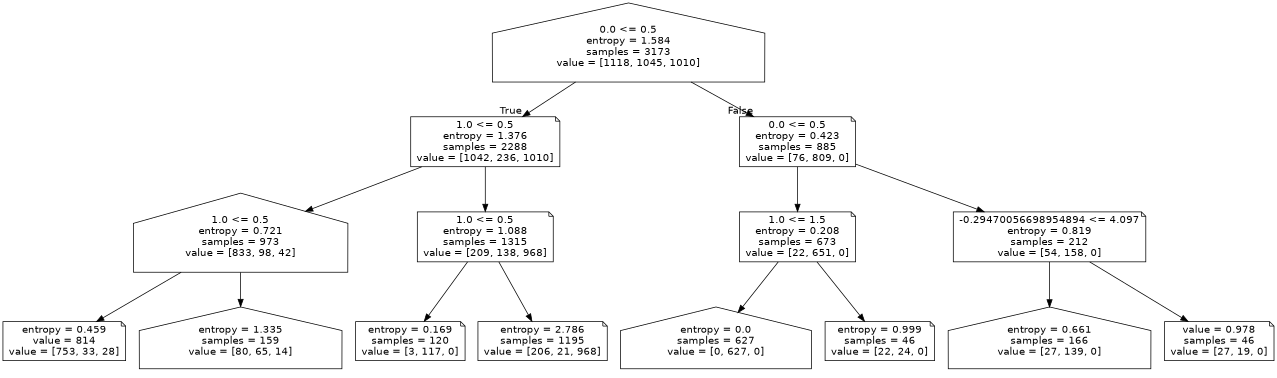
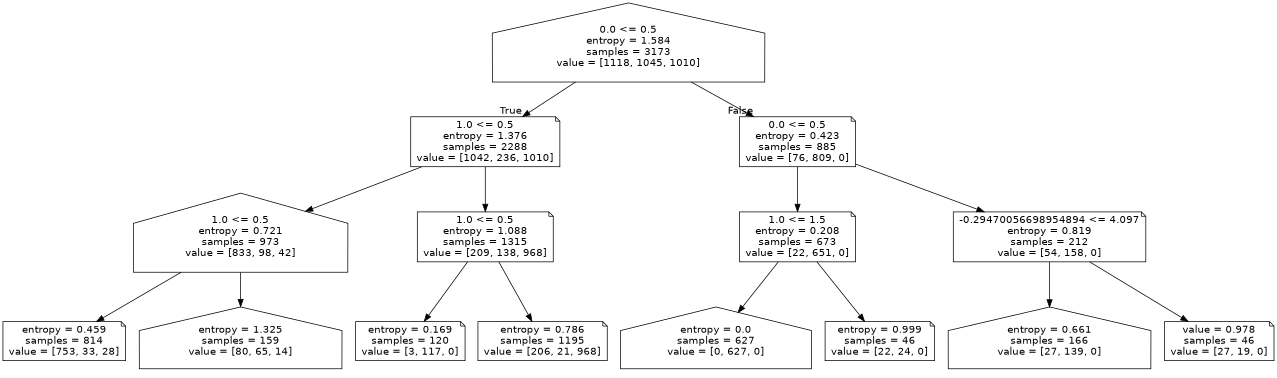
  digraph {
    node [fontname=helvetica shape=note]
    edge [fontname=helvetica]
    n1 [label="0.0 <= 0.5\nentropy = 1.584\nsamples = 3173\nvalue = [1118, 1045, 1010]" shape=house]
    n2 [label="1.0 <= 0.5\nentropy = 1.376\nsamples = 2288\nvalue = [1042, 236, 1010]"]
    n3 [label="0.0 <= 0.5\nentropy = 0.423\nsamples = 885\nvalue = [76, 809, 0]"]
    n4 [label="1.0 <= 0.5\nentropy = 0.721\nsamples = 973\nvalue = [833, 98, 42]" shape=house]
    n5 [label="1.0 <= 0.5\nentropy = 1.088\nsamples = 1315\nvalue = [209, 138, 968]"]
    n6 [label="1.0 <= 1.5\nentropy = 0.208\nsamples = 673\nvalue = [22, 651, 0]"]
    n7 [label="-0.29470056698954894 <= 4.097\nentropy = 0.819\nsamples = 212\nvalue = [54, 158, 0]"]
-   n8 [label="entropy = 0.459\nvalue = 814\nvalue = [753, 33, 28]"]
-   n9 [label="entropy = 1.335\nsamples = 159\nvalue = [80, 65, 14]" shape=house]
+   n8 [label="entropy = 0.459\nsamples = 814\nvalue = [753, 33, 28]"]
+   n9 [label="entropy = 1.325\nsamples = 159\nvalue = [80, 65, 14]" shape=house]
    n10 [label="entropy = 0.169\nsamples = 120\nvalue = [3, 117, 0]"]
-   n11 [label="entropy = 2.786\nsamples = 1195\nvalue = [206, 21, 968]"]
+   n11 [label="entropy = 0.786\nsamples = 1195\nvalue = [206, 21, 968]"]
    n12 [label="entropy = 0.0\nsamples = 627\nvalue = [0, 627, 0]" shape=house]
    n13 [label="entropy = 0.999\nsamples = 46\nvalue = [22, 24, 0]"]
    n14 [label="entropy = 0.661\nsamples = 166\nvalue = [27, 139, 0]" shape=house]
    n15 [label="value = 0.978\nsamples = 46\nvalue = [27, 19, 0]"]
    n1 -> n2 [headlabel=True labelangle=45 labeldistance=2.5]
    n1 -> n3 [headlabel=False labelangle=-45 labeldistance=2.5]
    n2 -> n4
    n2 -> n5
    n3 -> n6
    n3 -> n7
    n4 -> n8
    n4 -> n9
    n5 -> n10
    n5 -> n11
    n6 -> n12
    n6 -> n13
    n7 -> n14
    n7 -> n15
  }
